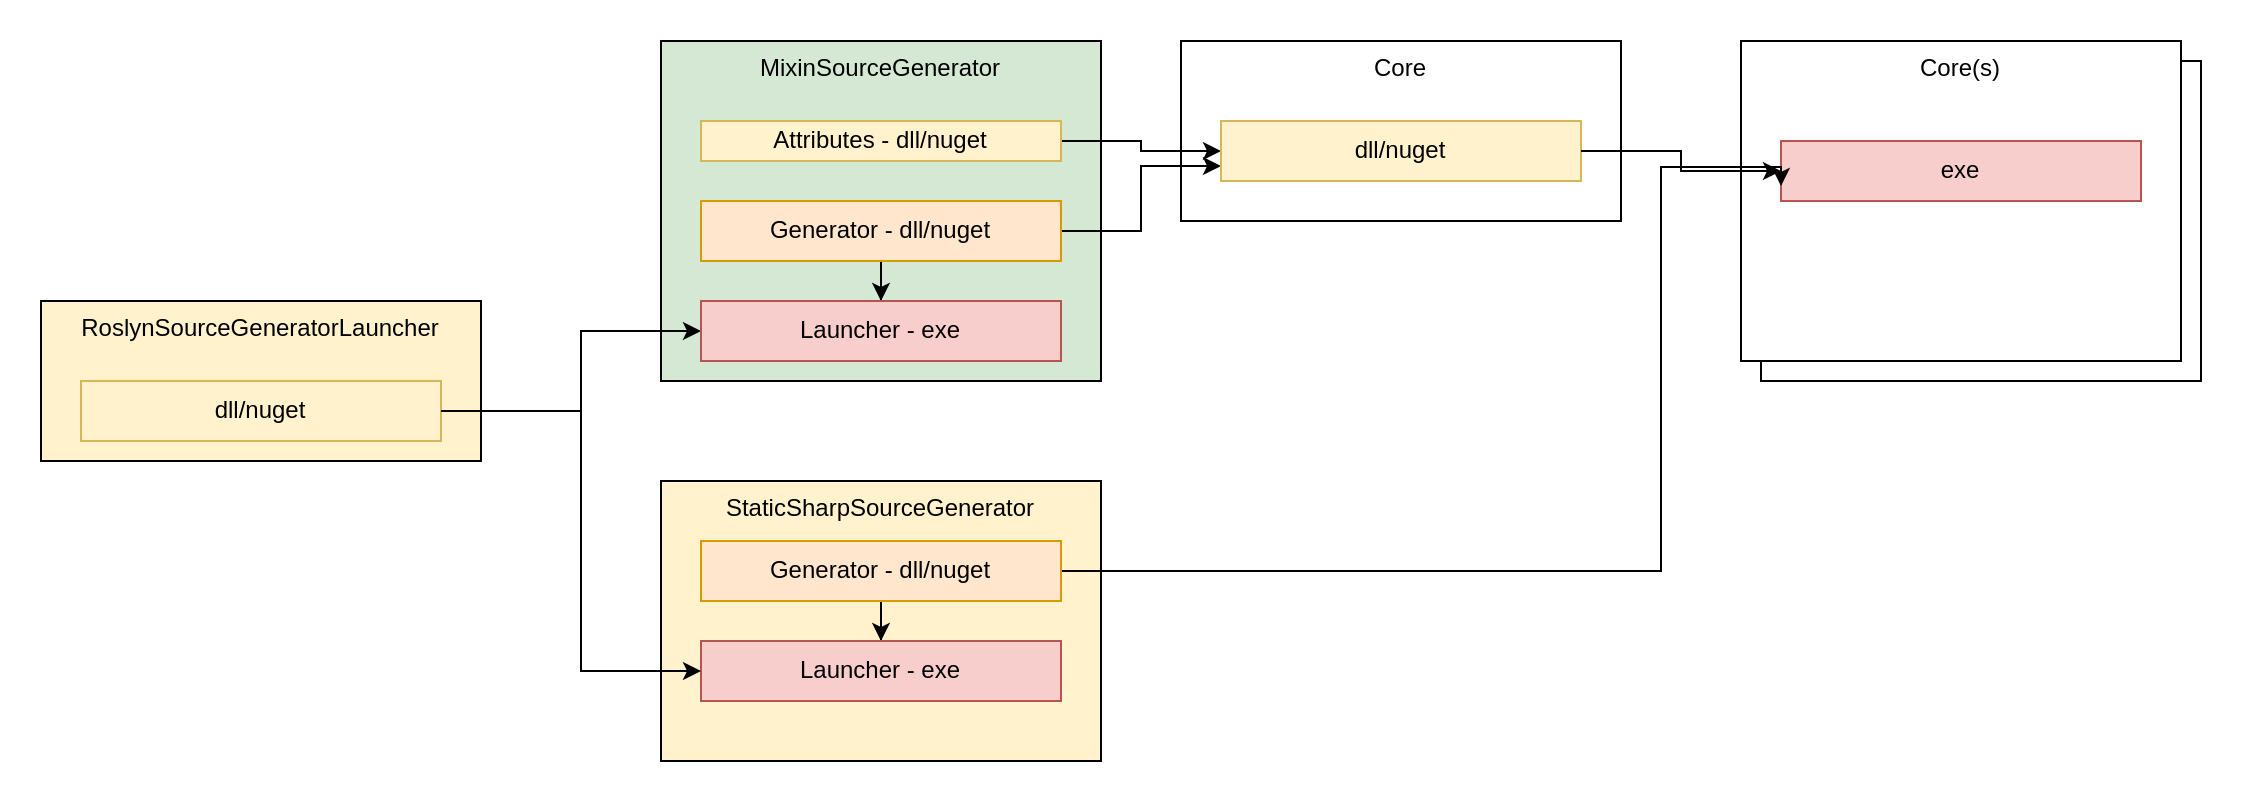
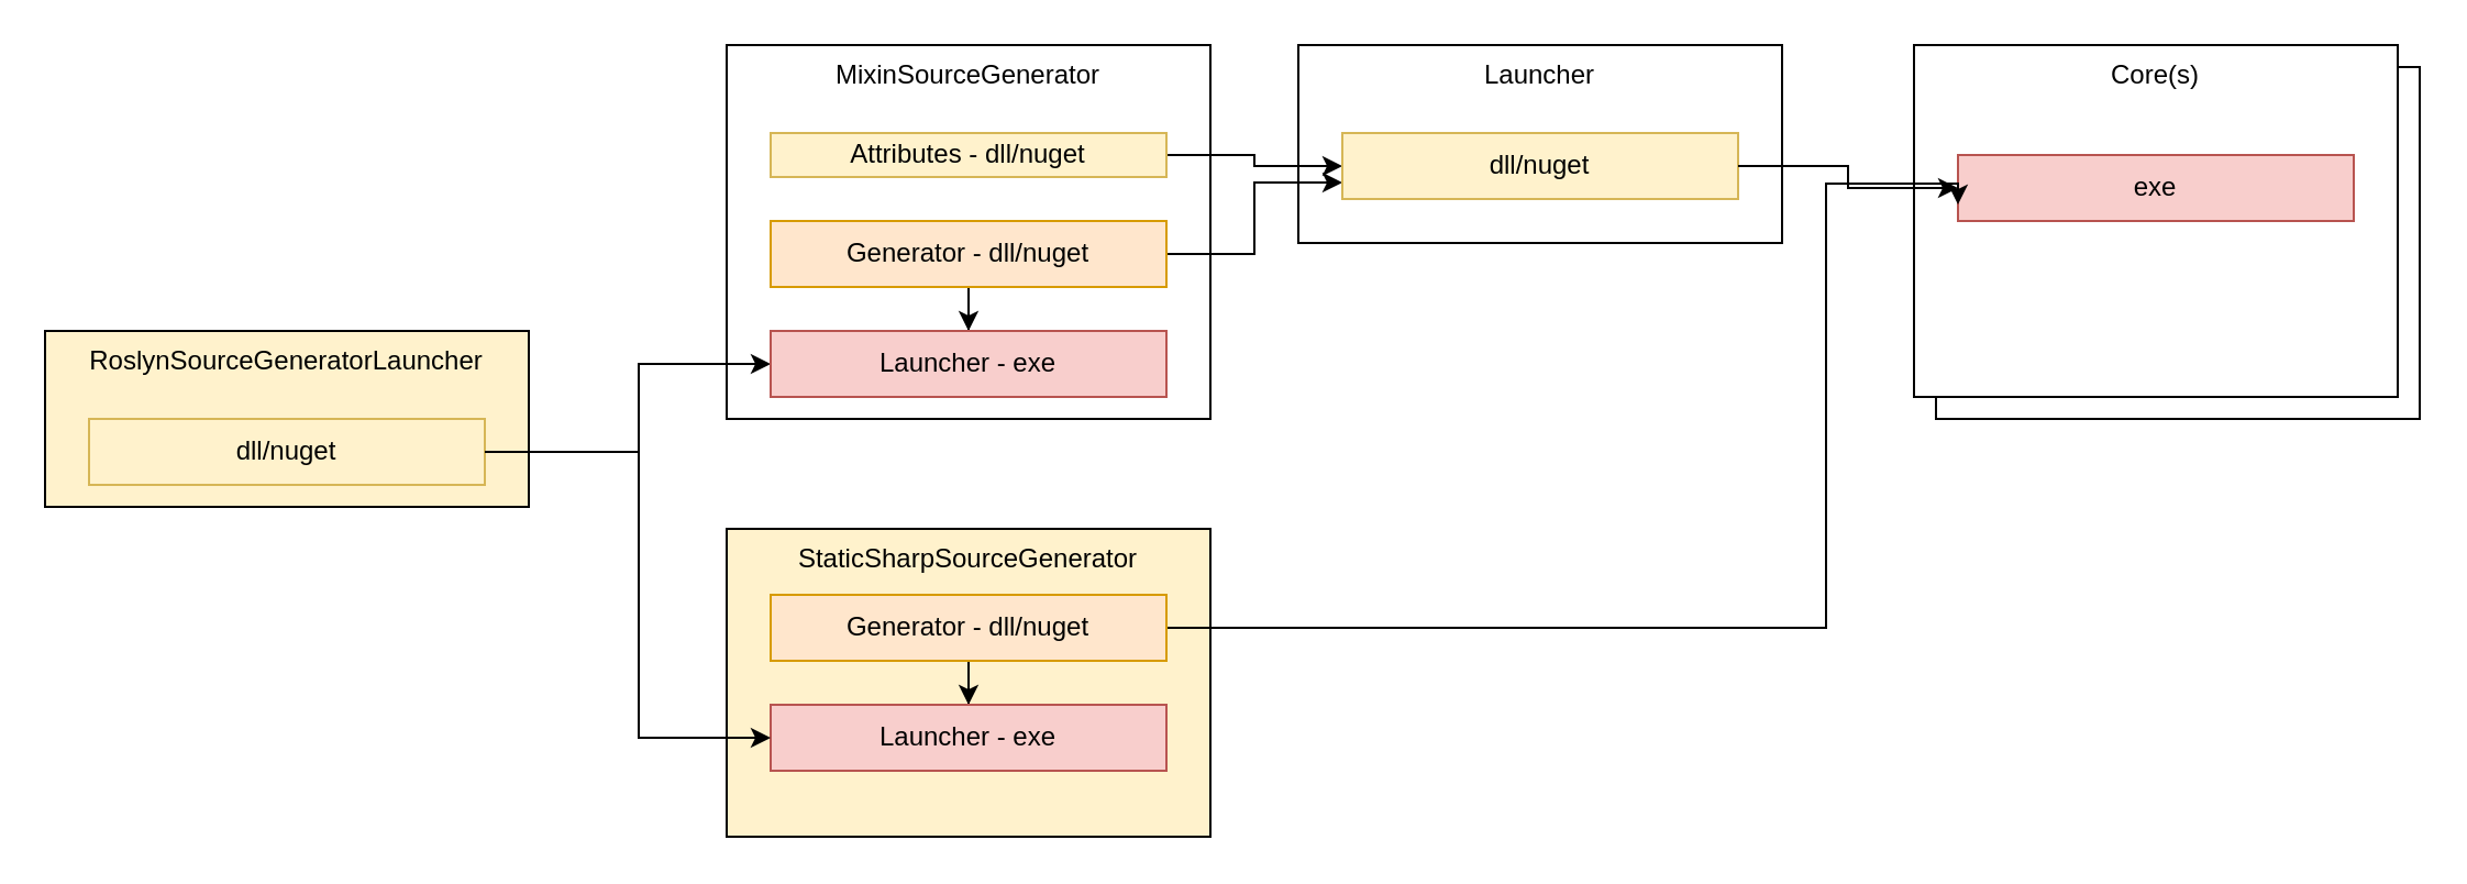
  <mxCell id="0" />
  <mxCell id="1" parent="0" />
  <mxCell id="2" value="" style="rounded=0;whiteSpace=wrap;html=1;verticalAlign=top;" vertex="1" parent="1"><mxGeometry x="880" y="30" width="220" height="160" as="geometry" /></mxCell>
- <mxCell id="3" value="Core" style="rounded=0;whiteSpace=wrap;html=1;verticalAlign=top;" vertex="1" parent="1"><mxGeometry x="590" y="20" width="220" height="90" as="geometry" /></mxCell>
+ <mxCell id="3" value="Launcher" style="rounded=0;whiteSpace=wrap;html=1;verticalAlign=top;" vertex="1" parent="1"><mxGeometry x="590" y="20" width="220" height="90" as="geometry" /></mxCell>
  <mxCell id="4" value="RoslynSourceGeneratorLauncher" style="rounded=0;whiteSpace=wrap;html=1;verticalAlign=top;fillColor=#fff2cc;" vertex="1" parent="1"><mxGeometry x="20" y="150" width="220" height="80" as="geometry" /></mxCell>
- <mxCell id="5" value="MixinSourceGenerator" style="rounded=0;whiteSpace=wrap;html=1;verticalAlign=top;fillColor=#d5e8d4;" vertex="1" parent="1"><mxGeometry x="330" y="20" width="220" height="170" as="geometry" /></mxCell>
+ <mxCell id="5" value="MixinSourceGenerator" style="rounded=0;whiteSpace=wrap;html=1;verticalAlign=top;" vertex="1" parent="1"><mxGeometry x="330" y="20" width="220" height="170" as="geometry" /></mxCell>
  <mxCell id="6" style="edgeStyle=orthogonalEdgeStyle;rounded=0;orthogonalLoop=1;jettySize=auto;html=1;entryX=0;entryY=0.5;entryDx=0;entryDy=0;" edge="1" parent="1" source="7" target="11"><mxGeometry relative="1" as="geometry"><Array as="points"><mxPoint x="290" y="205" /><mxPoint x="290" y="165" /></Array></mxGeometry></mxCell>
  <mxCell id="7" value="dll/nuget" style="rounded=0;whiteSpace=wrap;html=1;fillColor=#fff2cc;strokeColor=#d6b656;" vertex="1" parent="1"><mxGeometry x="40" y="190" width="180" height="30" as="geometry" /></mxCell>
  <mxCell id="8" style="edgeStyle=orthogonalEdgeStyle;rounded=0;orthogonalLoop=1;jettySize=auto;html=1;" edge="1" parent="1" source="10" target="11"><mxGeometry relative="1" as="geometry" /></mxCell>
  <mxCell id="9" style="edgeStyle=orthogonalEdgeStyle;rounded=0;orthogonalLoop=1;jettySize=auto;html=1;entryX=0;entryY=0.75;entryDx=0;entryDy=0;" edge="1" parent="1" source="10" target="14"><mxGeometry relative="1" as="geometry" /></mxCell>
  <mxCell id="10" value="Generator - dll/nuget" style="rounded=0;whiteSpace=wrap;html=1;fillColor=#ffe6cc;strokeColor=#d79b00;" vertex="1" parent="1"><mxGeometry x="350" y="100" width="180" height="30" as="geometry" /></mxCell>
  <mxCell id="11" value="Launcher - exe" style="rounded=0;whiteSpace=wrap;html=1;fillColor=#f8cecc;strokeColor=#b85450;" vertex="1" parent="1"><mxGeometry x="350" y="150" width="180" height="30" as="geometry" /></mxCell>
  <mxCell id="12" style="edgeStyle=orthogonalEdgeStyle;rounded=0;orthogonalLoop=1;jettySize=auto;html=1;" edge="1" parent="1" source="13" target="14"><mxGeometry relative="1" as="geometry" /></mxCell>
  <mxCell id="13" value="Attributes - dll/nuget" style="rounded=0;whiteSpace=wrap;html=1;fillColor=#fff2cc;strokeColor=#d6b656;" vertex="1" parent="1"><mxGeometry x="350" y="60" width="180" height="20" as="geometry" /></mxCell>
  <mxCell id="14" value="dll/nuget" style="rounded=0;whiteSpace=wrap;html=1;fillColor=#fff2cc;strokeColor=#d6b656;" vertex="1" parent="1"><mxGeometry x="610" y="60" width="180" height="30" as="geometry" /></mxCell>
  <mxCell id="15" value="Core(s)" style="rounded=0;whiteSpace=wrap;html=1;verticalAlign=top;" vertex="1" parent="1"><mxGeometry x="870" y="20" width="220" height="160" as="geometry" /></mxCell>
  <mxCell id="16" value="exe" style="rounded=0;whiteSpace=wrap;html=1;fillColor=#f8cecc;strokeColor=#b85450;" vertex="1" parent="1"><mxGeometry x="890" y="70" width="180" height="30" as="geometry" /></mxCell>
  <mxCell id="17" style="edgeStyle=orthogonalEdgeStyle;rounded=0;orthogonalLoop=1;jettySize=auto;html=1;entryX=0;entryY=0.5;entryDx=0;entryDy=0;" edge="1" parent="1" source="14" target="16"><mxGeometry relative="1" as="geometry" /></mxCell>
  <mxCell id="18" value="StaticSharpSourceGenerator" style="rounded=0;whiteSpace=wrap;html=1;verticalAlign=top;fillColor=#fff2cc;" vertex="1" parent="1"><mxGeometry x="330" y="240" width="220" height="140" as="geometry" /></mxCell>
  <mxCell id="19" style="edgeStyle=orthogonalEdgeStyle;rounded=0;orthogonalLoop=1;jettySize=auto;html=1;entryX=0;entryY=0.75;entryDx=0;entryDy=0;" edge="1" parent="1" source="21" target="16"><mxGeometry relative="1" as="geometry"><Array as="points"><mxPoint x="830" y="285" /><mxPoint x="830" y="83" /></Array></mxGeometry></mxCell>
  <mxCell id="20" style="edgeStyle=orthogonalEdgeStyle;rounded=0;orthogonalLoop=1;jettySize=auto;html=1;entryX=0.5;entryY=0;entryDx=0;entryDy=0;" edge="1" parent="1" source="21" target="22"><mxGeometry relative="1" as="geometry" /></mxCell>
  <mxCell id="21" value="Generator - dll/nuget" style="rounded=0;whiteSpace=wrap;html=1;fillColor=#ffe6cc;strokeColor=#d79b00;" vertex="1" parent="1"><mxGeometry x="350" y="270" width="180" height="30" as="geometry" /></mxCell>
  <mxCell id="22" value="Launcher - exe" style="rounded=0;whiteSpace=wrap;html=1;fillColor=#f8cecc;strokeColor=#b85450;" vertex="1" parent="1"><mxGeometry x="350" y="320" width="180" height="30" as="geometry" /></mxCell>
  <mxCell id="23" style="edgeStyle=orthogonalEdgeStyle;rounded=0;orthogonalLoop=1;jettySize=auto;html=1;exitX=1;exitY=0.5;exitDx=0;exitDy=0;entryX=0;entryY=0.5;entryDx=0;entryDy=0;" edge="1" parent="1" source="7" target="22"><mxGeometry relative="1" as="geometry"><mxPoint x="160" y="320" as="targetPoint" /><Array as="points"><mxPoint x="290" y="205" /><mxPoint x="290" y="335" /></Array></mxGeometry></mxCell>
